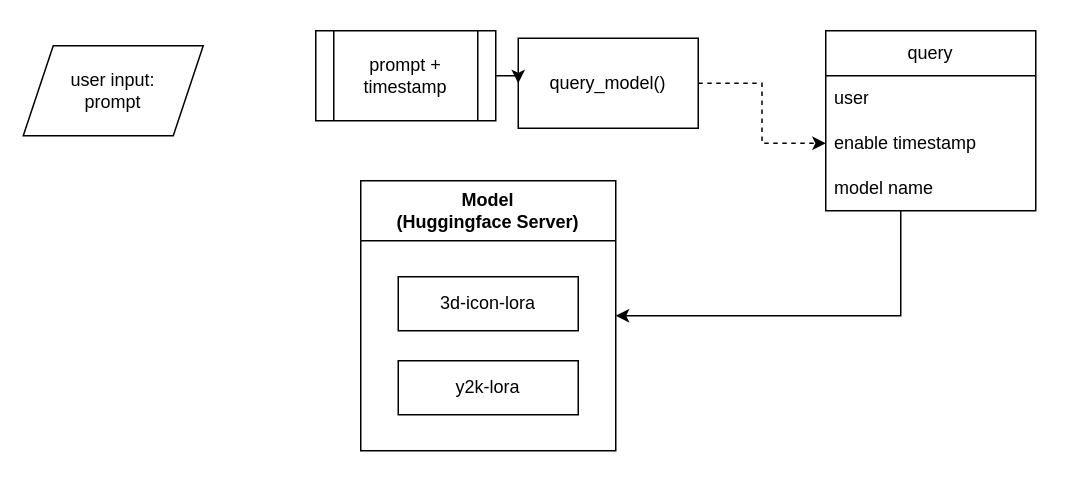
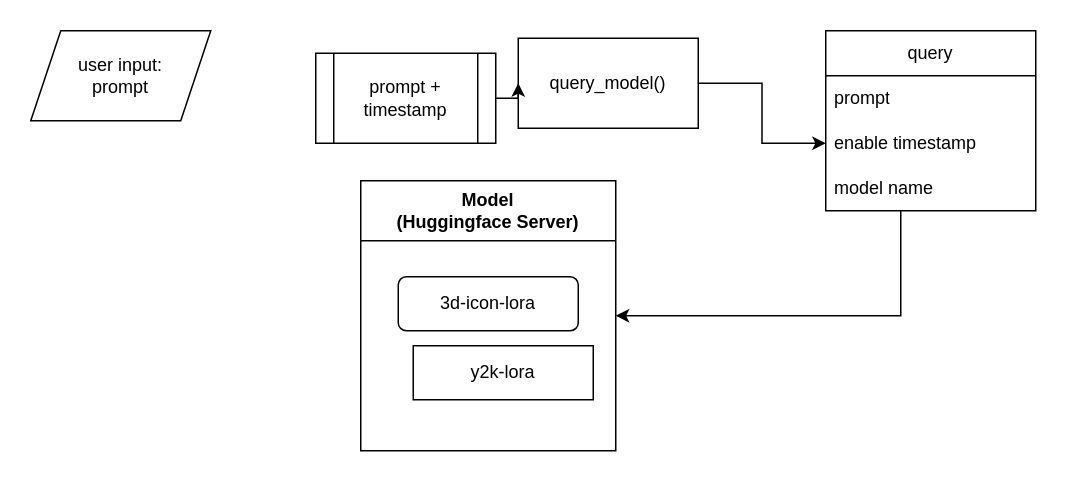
  <mxCell id="0" />
  <mxCell id="1" parent="0" />
- <mxCell id="2" value="" style="edgeStyle=orthogonalEdgeStyle;rounded=0;orthogonalLoop=1;jettySize=auto;html=1;dashed=1;" edge="1" parent="1" source="3" target="14"><mxGeometry relative="1" as="geometry" /></mxCell>
+ <mxCell id="2" value="" style="edgeStyle=orthogonalEdgeStyle;rounded=0;orthogonalLoop=1;jettySize=auto;html=1;" edge="1" parent="1" source="3" target="14"><mxGeometry relative="1" as="geometry" /></mxCell>
  <mxCell id="3" value="query_model()" style="rounded=0;whiteSpace=wrap;html=1;" vertex="1" parent="1"><mxGeometry x="345" y="25" width="120" height="60" as="geometry" /></mxCell>
  <mxCell id="4" value="" style="group" vertex="1" connectable="0" parent="1"><mxGeometry x="250" y="110" width="200" height="190" as="geometry" /></mxCell>
  <mxCell id="5" value="Model&lt;div&gt;(Huggingface Server)&lt;/div&gt;" style="swimlane;whiteSpace=wrap;html=1;startSize=40;" vertex="1" parent="4"><mxGeometry x="-10" y="10" width="170" height="180" as="geometry" /></mxCell>
- <mxCell id="6" value="y2k-lora" style="whiteSpace=wrap;html=1;" vertex="1" parent="5"><mxGeometry x="25" y="120" width="120" height="36" as="geometry" /></mxCell>
- <mxCell id="7" value="3d-icon-lora" style="whiteSpace=wrap;html=1;" vertex="1" parent="5"><mxGeometry x="25" y="64" width="120" height="36" as="geometry" /></mxCell>
- <mxCell id="8" value="user input:&lt;div&gt;prompt&lt;/div&gt;" style="shape=parallelogram;perimeter=parallelogramPerimeter;whiteSpace=wrap;html=1;fixedSize=1;" vertex="1" parent="1"><mxGeometry x="15" y="30" width="120" height="60" as="geometry" /></mxCell>
+ <mxCell id="6" value="y2k-lora" style="whiteSpace=wrap;html=1;" vertex="1" parent="5"><mxGeometry x="35" y="110" width="120" height="36" as="geometry" /></mxCell>
+ <mxCell id="7" value="3d-icon-lora" style="whiteSpace=wrap;html=1;rounded=1;" vertex="1" parent="5"><mxGeometry x="25" y="64" width="120" height="36" as="geometry" /></mxCell>
+ <mxCell id="8" value="user input:&lt;div&gt;prompt&lt;/div&gt;" style="shape=parallelogram;perimeter=parallelogramPerimeter;whiteSpace=wrap;html=1;fixedSize=1;" vertex="1" parent="1"><mxGeometry x="20" y="20" width="120" height="60" as="geometry" /></mxCell>
  <mxCell id="9" style="edgeStyle=orthogonalEdgeStyle;rounded=0;orthogonalLoop=1;jettySize=auto;html=1;exitX=1;exitY=0.5;exitDx=0;exitDy=0;entryX=0;entryY=0.5;entryDx=0;entryDy=0;" edge="1" parent="1" source="10" target="3"><mxGeometry relative="1" as="geometry" /></mxCell>
- <mxCell id="10" value="prompt + timestamp" style="shape=process;whiteSpace=wrap;html=1;backgroundOutline=1;" vertex="1" parent="1"><mxGeometry x="210" y="20" width="120" height="60" as="geometry" /></mxCell>
+ <mxCell id="10" value="prompt + timestamp" style="shape=process;whiteSpace=wrap;html=1;backgroundOutline=1;" vertex="1" parent="1"><mxGeometry x="210" y="35" width="120" height="60" as="geometry" /></mxCell>
  <mxCell id="11" style="edgeStyle=orthogonalEdgeStyle;rounded=0;orthogonalLoop=1;jettySize=auto;html=1;entryX=1;entryY=0.5;entryDx=0;entryDy=0;" edge="1" parent="1" source="12" target="5"><mxGeometry relative="1" as="geometry"><Array as="points"><mxPoint x="600" y="210" /></Array></mxGeometry></mxCell>
  <mxCell id="12" value="query" style="swimlane;fontStyle=0;childLayout=stackLayout;horizontal=1;startSize=30;horizontalStack=0;resizeParent=1;resizeParentMax=0;resizeLast=0;collapsible=1;marginBottom=0;whiteSpace=wrap;html=1;" vertex="1" parent="1"><mxGeometry x="550" y="20" width="140" height="120" as="geometry" /></mxCell>
- <mxCell id="13" value="user" style="text;strokeColor=none;fillColor=none;align=left;verticalAlign=middle;spacingLeft=4;spacingRight=4;overflow=hidden;points=[[0,0.5],[1,0.5]];portConstraint=eastwest;rotatable=0;whiteSpace=wrap;html=1;" vertex="1" parent="12"><mxGeometry y="30" width="140" height="30" as="geometry" /></mxCell>
+ <mxCell id="13" value="prompt" style="text;strokeColor=none;fillColor=none;align=left;verticalAlign=middle;spacingLeft=4;spacingRight=4;overflow=hidden;points=[[0,0.5],[1,0.5]];portConstraint=eastwest;rotatable=0;whiteSpace=wrap;html=1;" vertex="1" parent="12"><mxGeometry y="30" width="140" height="30" as="geometry" /></mxCell>
  <mxCell id="14" value="enable timestamp" style="text;strokeColor=none;fillColor=none;align=left;verticalAlign=middle;spacingLeft=4;spacingRight=4;overflow=hidden;points=[[0,0.5],[1,0.5]];portConstraint=eastwest;rotatable=0;whiteSpace=wrap;html=1;" vertex="1" parent="12"><mxGeometry y="60" width="140" height="30" as="geometry" /></mxCell>
  <mxCell id="15" value="model name" style="text;strokeColor=none;fillColor=none;align=left;verticalAlign=middle;spacingLeft=4;spacingRight=4;overflow=hidden;points=[[0,0.5],[1,0.5]];portConstraint=eastwest;rotatable=0;whiteSpace=wrap;html=1;" vertex="1" parent="12"><mxGeometry y="90" width="140" height="30" as="geometry" /></mxCell>
